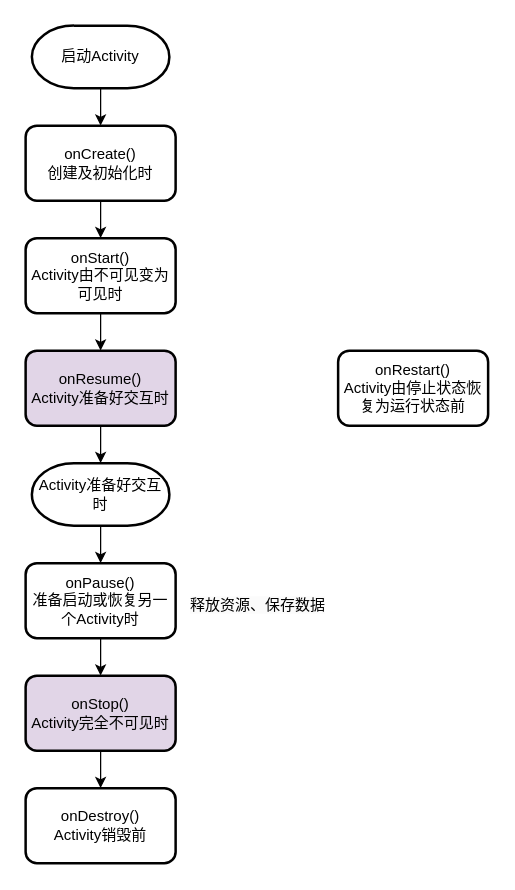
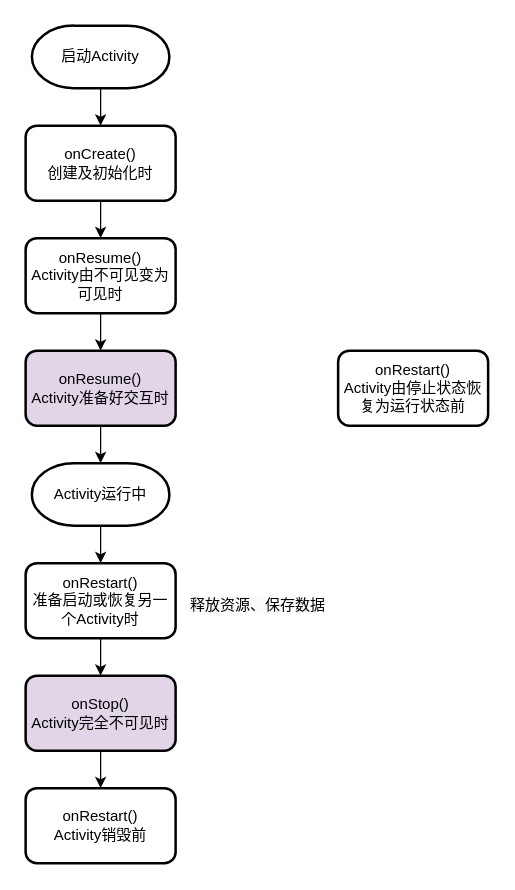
  <mxCell id="0" />
  <mxCell id="1" parent="0" />
  <mxCell id="2" style="edgeStyle=orthogonalEdgeStyle;rounded=0;orthogonalLoop=1;jettySize=auto;html=1;exitX=0.5;exitY=1;exitDx=0;exitDy=0;exitPerimeter=0;entryX=0.5;entryY=0;entryDx=0;entryDy=0;" edge="1" parent="1" source="3" target="5"><mxGeometry relative="1" as="geometry" /></mxCell>
  <mxCell id="3" value="启动Activity" style="strokeWidth=2;html=1;shape=mxgraph.flowchart.terminator;whiteSpace=wrap;" vertex="1" parent="1"><mxGeometry x="25" y="20" width="110" height="50" as="geometry" /></mxCell>
  <mxCell id="4" style="edgeStyle=orthogonalEdgeStyle;rounded=0;orthogonalLoop=1;jettySize=auto;html=1;exitX=0.5;exitY=1;exitDx=0;exitDy=0;entryX=0.5;entryY=0;entryDx=0;entryDy=0;" edge="1" parent="1" source="5" target="7"><mxGeometry relative="1" as="geometry" /></mxCell>
  <mxCell id="5" value="onCreate()&lt;br&gt;创建及初始化时" style="rounded=1;whiteSpace=wrap;html=1;strokeWidth=2;" vertex="1" parent="1"><mxGeometry x="20" y="100" width="120" height="60" as="geometry" /></mxCell>
  <mxCell id="6" style="edgeStyle=orthogonalEdgeStyle;rounded=0;orthogonalLoop=1;jettySize=auto;html=1;exitX=0.5;exitY=1;exitDx=0;exitDy=0;entryX=0.5;entryY=0;entryDx=0;entryDy=0;" edge="1" parent="1" source="7" target="9"><mxGeometry relative="1" as="geometry" /></mxCell>
- <mxCell id="7" value="onStart()&lt;br&gt;Activity由不可见变为可见时" style="rounded=1;whiteSpace=wrap;html=1;strokeWidth=2;" vertex="1" parent="1"><mxGeometry x="20" y="190" width="120" height="60" as="geometry" /></mxCell>
+ <mxCell id="7" value="onResume()&lt;br&gt;Activity由不可见变为可见时" style="rounded=1;whiteSpace=wrap;html=1;strokeWidth=2;" vertex="1" parent="1"><mxGeometry x="20" y="190" width="120" height="60" as="geometry" /></mxCell>
  <mxCell id="8" style="edgeStyle=orthogonalEdgeStyle;rounded=0;orthogonalLoop=1;jettySize=auto;html=1;exitX=0.5;exitY=1;exitDx=0;exitDy=0;entryX=0.5;entryY=0;entryDx=0;entryDy=0;entryPerimeter=0;" edge="1" parent="1" source="9" target="18"><mxGeometry relative="1" as="geometry" /></mxCell>
  <mxCell id="9" value="onResume()&lt;br&gt;Activity准备好交互时" style="rounded=1;whiteSpace=wrap;html=1;strokeWidth=2;fillColor=#e1d5e7;" vertex="1" parent="1"><mxGeometry x="20" y="280" width="120" height="60" as="geometry" /></mxCell>
  <mxCell id="10" style="edgeStyle=orthogonalEdgeStyle;rounded=0;orthogonalLoop=1;jettySize=auto;html=1;exitX=0.5;exitY=1;exitDx=0;exitDy=0;entryX=0.5;entryY=0;entryDx=0;entryDy=0;" edge="1" parent="1" source="11" target="13"><mxGeometry relative="1" as="geometry" /></mxCell>
- <mxCell id="11" value="onPause()&lt;br&gt;准备启动或恢复另一个Activity时" style="rounded=1;whiteSpace=wrap;html=1;strokeWidth=2;" vertex="1" parent="1"><mxGeometry x="20" y="450" width="120" height="60" as="geometry" /></mxCell>
+ <mxCell id="11" value="onRestart()&lt;br&gt;准备启动或恢复另一个Activity时" style="rounded=1;whiteSpace=wrap;html=1;strokeWidth=2;" vertex="1" parent="1"><mxGeometry x="20" y="450" width="120" height="60" as="geometry" /></mxCell>
  <mxCell id="12" style="edgeStyle=orthogonalEdgeStyle;rounded=0;orthogonalLoop=1;jettySize=auto;html=1;exitX=0.5;exitY=1;exitDx=0;exitDy=0;entryX=0.5;entryY=0;entryDx=0;entryDy=0;" edge="1" parent="1" source="13" target="15"><mxGeometry relative="1" as="geometry" /></mxCell>
  <mxCell id="13" value="onStop()&lt;br&gt;Activity完全不可见时" style="rounded=1;whiteSpace=wrap;html=1;strokeWidth=2;fillColor=#e1d5e7;" vertex="1" parent="1"><mxGeometry x="20" y="540" width="120" height="60" as="geometry" /></mxCell>
  <mxCell id="14" value="&lt;span style=&quot;color: rgb(0, 0, 0); font-family: Helvetica; font-size: 12px; font-style: normal; font-variant-ligatures: normal; font-variant-caps: normal; font-weight: 400; letter-spacing: normal; orphans: 2; text-align: center; text-indent: 0px; text-transform: none; widows: 2; word-spacing: 0px; -webkit-text-stroke-width: 0px; white-space: normal; background-color: rgb(251, 251, 251); text-decoration-thickness: initial; text-decoration-style: initial; text-decoration-color: initial; display: inline !important; float: none;&quot;&gt;释放资源、保存数据&lt;/span&gt;" style="text;whiteSpace=wrap;html=1;" vertex="1" parent="1"><mxGeometry x="150" y="470" width="140" height="30" as="geometry" /></mxCell>
- <mxCell id="15" value="onDestroy()&lt;br&gt;Activity销毁前" style="rounded=1;whiteSpace=wrap;html=1;strokeWidth=2;" vertex="1" parent="1"><mxGeometry x="20" y="630" width="120" height="60" as="geometry" /></mxCell>
+ <mxCell id="15" value="onRestart()&lt;br&gt;Activity销毁前" style="rounded=1;whiteSpace=wrap;html=1;strokeWidth=2;" vertex="1" parent="1"><mxGeometry x="20" y="630" width="120" height="60" as="geometry" /></mxCell>
  <mxCell id="16" value="onRestart()&lt;br&gt;Activity由停止状态恢复为运行状态前" style="rounded=1;whiteSpace=wrap;html=1;strokeWidth=2;" vertex="1" parent="1"><mxGeometry x="270" y="280" width="120" height="60" as="geometry" /></mxCell>
  <mxCell id="17" style="edgeStyle=orthogonalEdgeStyle;rounded=0;orthogonalLoop=1;jettySize=auto;html=1;exitX=0.5;exitY=1;exitDx=0;exitDy=0;exitPerimeter=0;entryX=0.5;entryY=0;entryDx=0;entryDy=0;" edge="1" parent="1" source="18" target="11"><mxGeometry relative="1" as="geometry" /></mxCell>
- <mxCell id="18" value="Activity准备好交互时" style="strokeWidth=2;html=1;shape=mxgraph.flowchart.terminator;whiteSpace=wrap;" vertex="1" parent="1"><mxGeometry x="25" y="370" width="110" height="50" as="geometry" /></mxCell>
+ <mxCell id="18" value="Activity运行中" style="strokeWidth=2;html=1;shape=mxgraph.flowchart.terminator;whiteSpace=wrap;" vertex="1" parent="1"><mxGeometry x="25" y="370" width="110" height="50" as="geometry" /></mxCell>
